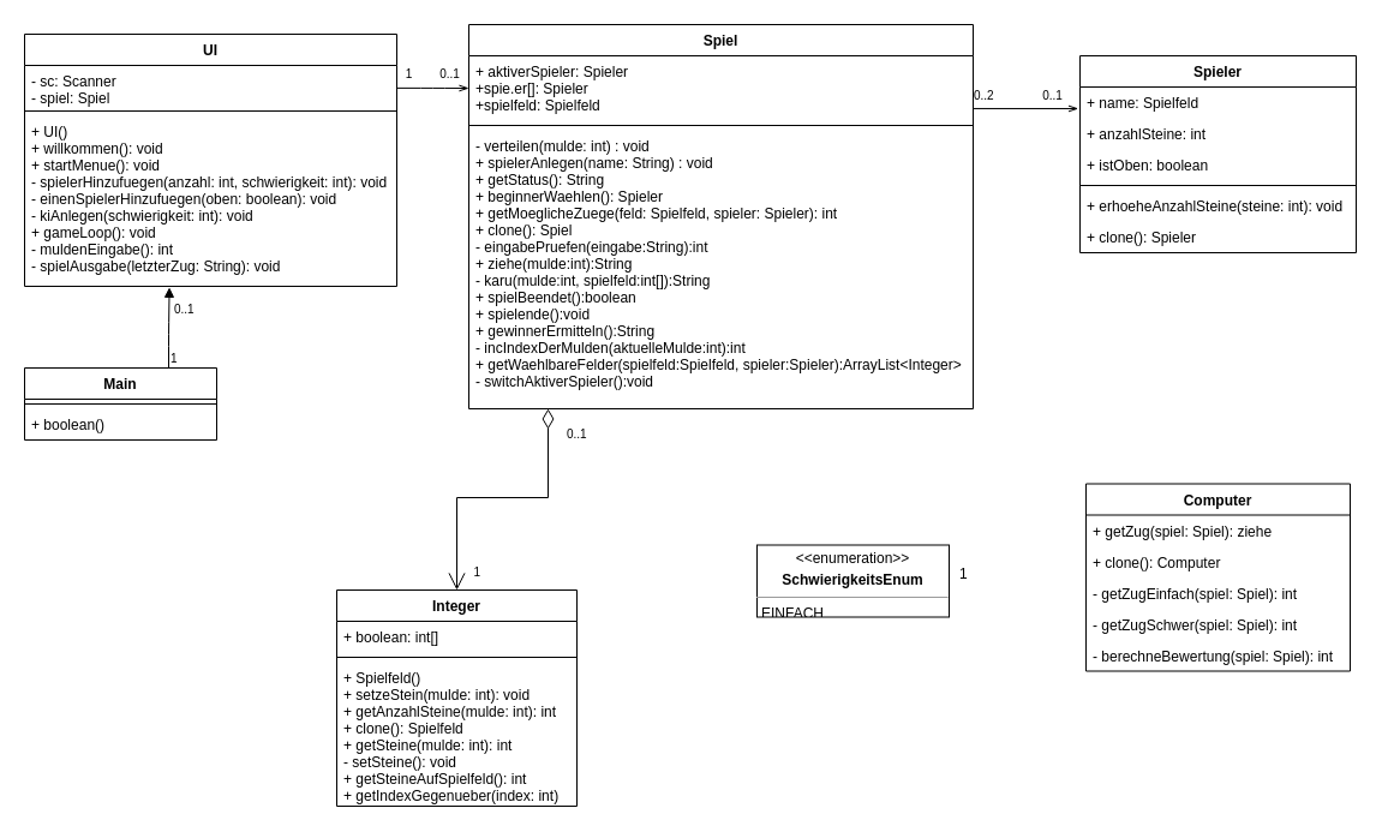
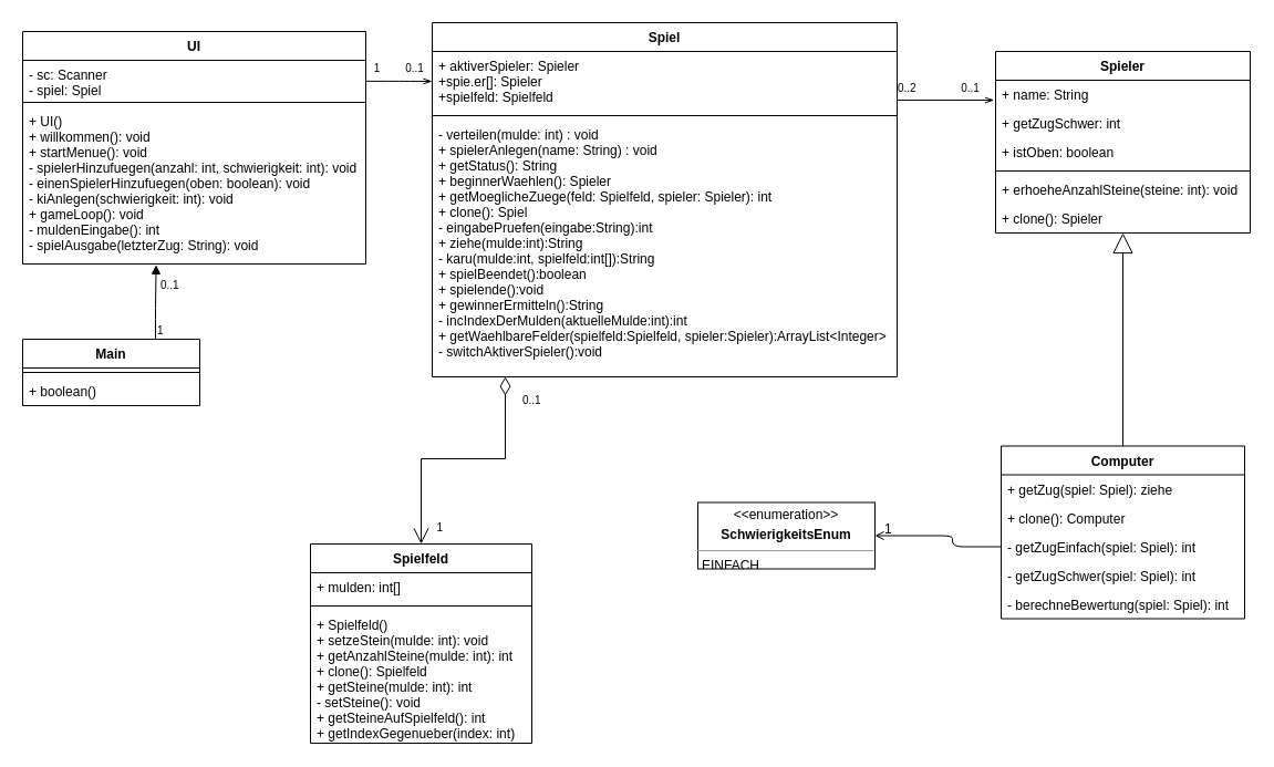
  <mxCell id="0" />
  <mxCell id="1" parent="0" />
  <mxCell id="2" value="Spiel" style="swimlane;fontStyle=1;align=center;verticalAlign=top;childLayout=stackLayout;horizontal=1;startSize=26;horizontalStack=0;resizeParent=1;resizeParentMax=0;resizeLast=0;collapsible=1;marginBottom=0;" parent="1" vertex="1"><mxGeometry x="390" y="20" width="420" height="320" as="geometry" /></mxCell>
  <mxCell id="3" value="+ aktiverSpieler: Spieler&#10;+spie.er[]: Spieler&#10;+spielfeld: Spielfeld&#10;&#10;" style="text;strokeColor=none;fillColor=none;align=left;verticalAlign=top;spacingLeft=4;spacingRight=4;overflow=hidden;rotatable=0;points=[[0,0.5],[1,0.5]];portConstraint=eastwest;" parent="2" vertex="1"><mxGeometry y="26" width="420" height="54" as="geometry" /></mxCell>
  <mxCell id="4" value="" style="line;strokeWidth=1;fillColor=none;align=left;verticalAlign=middle;spacingTop=-1;spacingLeft=3;spacingRight=3;rotatable=0;labelPosition=right;points=[];portConstraint=eastwest;" parent="2" vertex="1"><mxGeometry y="80" width="420" height="8" as="geometry" /></mxCell>
  <mxCell id="5" value="- verteilen(mulde: int) : void&#10;+ spielerAnlegen(name: String) : void&#10;+ getStatus(): String&#10;+ beginnerWaehlen(): Spieler&#10;+ getMoeglicheZuege(feld: Spielfeld, spieler: Spieler): int&#10;+ clone(): Spiel&#10;- eingabePruefen(eingabe:String):int&#10;+ ziehe(mulde:int):String&#10;- karu(mulde:int, spielfeld:int[]):String&#10;+ spielBeendet():boolean&#10;+ spielende():void&#10;+ gewinnerErmitteln():String&#10;- incIndexDerMulden(aktuelleMulde:int):int&#10;+ getWaehlbareFelder(spielfeld:Spielfeld, spieler:Spieler):ArrayList&lt;Integer&gt;&#10;- switchAktiverSpieler():void&#10;&#10;" style="text;strokeColor=none;fillColor=none;align=left;verticalAlign=top;spacingLeft=4;spacingRight=4;overflow=hidden;rotatable=0;points=[[0,0.5],[1,0.5]];portConstraint=eastwest;" parent="2" vertex="1"><mxGeometry y="88" width="420" height="232" as="geometry" /></mxCell>
  <mxCell id="6" value="Computer" style="swimlane;fontStyle=1;align=center;verticalAlign=top;childLayout=stackLayout;horizontal=1;startSize=26;horizontalStack=0;resizeParent=1;resizeParentMax=0;resizeLast=0;collapsible=1;marginBottom=0;" parent="1" vertex="1"><mxGeometry x="904" y="402.5" width="220" height="156" as="geometry" /></mxCell>
  <mxCell id="7" value="+ getZug(spiel: Spiel): ziehe" style="text;strokeColor=none;fillColor=none;align=left;verticalAlign=top;spacingLeft=4;spacingRight=4;overflow=hidden;rotatable=0;points=[[0,0.5],[1,0.5]];portConstraint=eastwest;" parent="6" vertex="1"><mxGeometry y="26" width="220" height="26" as="geometry" /></mxCell>
  <mxCell id="8" value="+ clone(): Computer" style="text;strokeColor=none;fillColor=none;align=left;verticalAlign=top;spacingLeft=4;spacingRight=4;overflow=hidden;rotatable=0;points=[[0,0.5],[1,0.5]];portConstraint=eastwest;" parent="6" vertex="1"><mxGeometry y="52" width="220" height="26" as="geometry" /></mxCell>
  <mxCell id="9" value="- getZugEinfach(spiel: Spiel): int" style="text;strokeColor=none;fillColor=none;align=left;verticalAlign=top;spacingLeft=4;spacingRight=4;overflow=hidden;rotatable=0;points=[[0,0.5],[1,0.5]];portConstraint=eastwest;" parent="6" vertex="1"><mxGeometry y="78" width="220" height="26" as="geometry" /></mxCell>
  <mxCell id="10" value="- getZugSchwer(spiel: Spiel): int" style="text;strokeColor=none;fillColor=none;align=left;verticalAlign=top;spacingLeft=4;spacingRight=4;overflow=hidden;rotatable=0;points=[[0,0.5],[1,0.5]];portConstraint=eastwest;" parent="6" vertex="1"><mxGeometry y="104" width="220" height="26" as="geometry" /></mxCell>
  <mxCell id="11" value="- berechneBewertung(spiel: Spiel): int" style="text;strokeColor=none;fillColor=none;align=left;verticalAlign=top;spacingLeft=4;spacingRight=4;overflow=hidden;rotatable=0;points=[[0,0.5],[1,0.5]];portConstraint=eastwest;" parent="6" vertex="1"><mxGeometry y="130" width="220" height="26" as="geometry" /></mxCell>
- <mxCell id="12" value="Integer" style="swimlane;fontStyle=1;align=center;verticalAlign=top;childLayout=stackLayout;horizontal=1;startSize=26;horizontalStack=0;resizeParent=1;resizeParentMax=0;resizeLast=0;collapsible=1;marginBottom=0;" parent="1" vertex="1"><mxGeometry x="280" y="491" width="200" height="180" as="geometry" /></mxCell>
- <mxCell id="13" value="+ boolean: int[]" style="text;strokeColor=none;fillColor=none;align=left;verticalAlign=top;spacingLeft=4;spacingRight=4;overflow=hidden;rotatable=0;points=[[0,0.5],[1,0.5]];portConstraint=eastwest;" parent="12" vertex="1"><mxGeometry y="26" width="200" height="26" as="geometry" /></mxCell>
+ <mxCell id="12" value="Spielfeld" style="swimlane;fontStyle=1;align=center;verticalAlign=top;childLayout=stackLayout;horizontal=1;startSize=26;horizontalStack=0;resizeParent=1;resizeParentMax=0;resizeLast=0;collapsible=1;marginBottom=0;" parent="1" vertex="1"><mxGeometry x="280" y="491" width="200" height="180" as="geometry" /></mxCell>
+ <mxCell id="13" value="+ mulden: int[]" style="text;strokeColor=none;fillColor=none;align=left;verticalAlign=top;spacingLeft=4;spacingRight=4;overflow=hidden;rotatable=0;points=[[0,0.5],[1,0.5]];portConstraint=eastwest;" parent="12" vertex="1"><mxGeometry y="26" width="200" height="26" as="geometry" /></mxCell>
  <mxCell id="14" value="" style="line;strokeWidth=1;fillColor=none;align=left;verticalAlign=middle;spacingTop=-1;spacingLeft=3;spacingRight=3;rotatable=0;labelPosition=right;points=[];portConstraint=eastwest;" parent="12" vertex="1"><mxGeometry y="52" width="200" height="8" as="geometry" /></mxCell>
  <mxCell id="15" value="+ Spielfeld()&#10;+ setzeStein(mulde: int): void&#10;+ getAnzahlSteine(mulde: int): int&#10;+ clone(): Spielfeld&#10;+ getSteine(mulde: int): int&#10;- setSteine(): void&#10;+ getSteineAufSpielfeld(): int&#10;+ getIndexGegenueber(index: int)&#10;&#10;&#10;" style="text;strokeColor=none;fillColor=none;align=left;verticalAlign=top;spacingLeft=4;spacingRight=4;overflow=hidden;rotatable=0;points=[[0,0.5],[1,0.5]];portConstraint=eastwest;" parent="12" vertex="1"><mxGeometry y="60" width="200" height="120" as="geometry" /></mxCell>
+ <mxCell id="16" value="" style="endArrow=block;endSize=16;endFill=0;html=1;exitX=0.5;exitY=0;exitDx=0;exitDy=0;" parent="1" source="6" target="32" edge="1"><mxGeometry width="160" relative="1" as="geometry"><mxPoint x="624" y="236.5" as="sourcePoint" /><mxPoint x="1004" y="226.5" as="targetPoint" /></mxGeometry></mxCell>
  <mxCell id="17" value="" style="endArrow=openThin;endFill=0;html=1;edgeStyle=orthogonalEdgeStyle;align=left;verticalAlign=top;entryX=0;entryY=0.5;entryDx=0;entryDy=0;exitX=0.999;exitY=0.555;exitDx=0;exitDy=0;exitPerimeter=0;" parent="1" source="42" target="3" edge="1"><mxGeometry x="-1" relative="1" as="geometry"><mxPoint x="340" y="64" as="sourcePoint" /><mxPoint x="340" y="154" as="targetPoint" /></mxGeometry></mxCell>
  <mxCell id="18" value="0..1" style="text;html=1;resizable=0;points=[];align=center;verticalAlign=middle;labelBackgroundColor=#ffffff;fontSize=10;" parent="17" vertex="1" connectable="0"><mxGeometry x="0.324" y="-2" relative="1" as="geometry"><mxPoint x="4" y="-15" as="offset" /></mxGeometry></mxCell>
  <mxCell id="19" value="1" style="text;html=1;resizable=0;points=[];align=center;verticalAlign=middle;labelBackgroundColor=#ffffff;fontSize=10;" parent="17" vertex="1" connectable="0"><mxGeometry x="-0.002" y="-26" relative="1" as="geometry"><mxPoint x="-20" y="-39" as="offset" /></mxGeometry></mxCell>
  <mxCell id="20" value="" style="endArrow=openThin;endFill=0;html=1;edgeStyle=orthogonalEdgeStyle;align=left;verticalAlign=top;exitX=1.001;exitY=0.814;exitDx=0;exitDy=0;exitPerimeter=0;entryX=-0.006;entryY=0.692;entryDx=0;entryDy=0;entryPerimeter=0;" parent="1" source="3" target="27" edge="1"><mxGeometry x="-1" relative="1" as="geometry"><mxPoint x="675" y="24" as="sourcePoint" /><mxPoint x="739" y="67" as="targetPoint" /></mxGeometry></mxCell>
  <mxCell id="21" value="0..2" style="resizable=0;html=1;align=left;verticalAlign=bottom;labelBackgroundColor=#ffffff;fontSize=10;" parent="20" connectable="0" vertex="1"><mxGeometry x="-1" relative="1" as="geometry"><mxPoint x="-1.5" y="-3" as="offset" /></mxGeometry></mxCell>
  <mxCell id="22" value="0..1" style="text;html=1;resizable=0;points=[];align=center;verticalAlign=middle;labelBackgroundColor=#ffffff;fontSize=10;" parent="20" vertex="1" connectable="0"><mxGeometry x="0.596" y="1" relative="1" as="geometry"><mxPoint x="-5" y="-10" as="offset" /></mxGeometry></mxCell>
  <mxCell id="23" value="" style="endArrow=open;html=1;endSize=12;startArrow=diamondThin;startSize=14;startFill=0;edgeStyle=orthogonalEdgeStyle;entryX=0.5;entryY=0;entryDx=0;entryDy=0;rounded=0;" parent="1" source="5" target="12" edge="1"><mxGeometry relative="1" as="geometry"><mxPoint x="528" y="204" as="sourcePoint" /><mxPoint x="640" y="224" as="targetPoint" /><Array as="points"><mxPoint x="456" y="414" /><mxPoint x="380" y="414" /></Array></mxGeometry></mxCell>
  <mxCell id="24" value="0..1" style="resizable=0;html=1;align=left;verticalAlign=top;labelBackgroundColor=#ffffff;fontSize=10;" parent="23" connectable="0" vertex="1"><mxGeometry x="-1" relative="1" as="geometry"><mxPoint x="14" y="8.5" as="offset" /></mxGeometry></mxCell>
  <mxCell id="25" value="1" style="resizable=0;html=1;align=right;verticalAlign=top;labelBackgroundColor=#ffffff;fontSize=10;" parent="23" connectable="0" vertex="1"><mxGeometry x="1" relative="1" as="geometry"><mxPoint x="20" y="-27" as="offset" /></mxGeometry></mxCell>
  <mxCell id="26" value="Spieler" style="swimlane;fontStyle=1;align=center;verticalAlign=top;childLayout=stackLayout;horizontal=1;startSize=26;horizontalStack=0;resizeParent=1;resizeParentMax=0;resizeLast=0;collapsible=1;marginBottom=0;" parent="1" vertex="1"><mxGeometry x="899" y="46" width="230" height="164" as="geometry" /></mxCell>
- <mxCell id="27" value="+ name: Spielfeld" style="text;strokeColor=none;fillColor=none;align=left;verticalAlign=top;spacingLeft=4;spacingRight=4;overflow=hidden;rotatable=0;points=[[0,0.5],[1,0.5]];portConstraint=eastwest;" parent="26" vertex="1"><mxGeometry y="26" width="230" height="26" as="geometry" /></mxCell>
- <mxCell id="28" value="+ anzahlSteine: int&#10;" style="text;strokeColor=none;fillColor=none;align=left;verticalAlign=top;spacingLeft=4;spacingRight=4;overflow=hidden;rotatable=0;points=[[0,0.5],[1,0.5]];portConstraint=eastwest;" parent="26" vertex="1"><mxGeometry y="52" width="230" height="26" as="geometry" /></mxCell>
+ <mxCell id="27" value="+ name: String" style="text;strokeColor=none;fillColor=none;align=left;verticalAlign=top;spacingLeft=4;spacingRight=4;overflow=hidden;rotatable=0;points=[[0,0.5],[1,0.5]];portConstraint=eastwest;" parent="26" vertex="1"><mxGeometry y="26" width="230" height="26" as="geometry" /></mxCell>
+ <mxCell id="28" value="+ getZugSchwer: int&#10;" style="text;strokeColor=none;fillColor=none;align=left;verticalAlign=top;spacingLeft=4;spacingRight=4;overflow=hidden;rotatable=0;points=[[0,0.5],[1,0.5]];portConstraint=eastwest;" parent="26" vertex="1"><mxGeometry y="52" width="230" height="26" as="geometry" /></mxCell>
  <mxCell id="29" value="+ istOben: boolean&#10;" style="text;strokeColor=none;fillColor=none;align=left;verticalAlign=top;spacingLeft=4;spacingRight=4;overflow=hidden;rotatable=0;points=[[0,0.5],[1,0.5]];portConstraint=eastwest;" parent="26" vertex="1"><mxGeometry y="78" width="230" height="26" as="geometry" /></mxCell>
  <mxCell id="30" value="" style="line;strokeWidth=1;fillColor=none;align=left;verticalAlign=middle;spacingTop=-1;spacingLeft=3;spacingRight=3;rotatable=0;labelPosition=right;points=[];portConstraint=eastwest;" parent="26" vertex="1"><mxGeometry y="104" width="230" height="8" as="geometry" /></mxCell>
  <mxCell id="31" value="+ erhoeheAnzahlSteine(steine: int): void" style="text;strokeColor=none;fillColor=none;align=left;verticalAlign=top;spacingLeft=4;spacingRight=4;overflow=hidden;rotatable=0;points=[[0,0.5],[1,0.5]];portConstraint=eastwest;" parent="26" vertex="1"><mxGeometry y="112" width="230" height="26" as="geometry" /></mxCell>
  <mxCell id="32" value="+ clone(): Spieler" style="text;strokeColor=none;fillColor=none;align=left;verticalAlign=top;spacingLeft=4;spacingRight=4;overflow=hidden;rotatable=0;points=[[0,0.5],[1,0.5]];portConstraint=eastwest;" parent="26" vertex="1"><mxGeometry y="138" width="230" height="26" as="geometry" /></mxCell>
  <mxCell id="33" value="Main" style="swimlane;fontStyle=1;align=center;verticalAlign=top;childLayout=stackLayout;horizontal=1;startSize=26;horizontalStack=0;resizeParent=1;resizeParentMax=0;resizeLast=0;collapsible=1;marginBottom=0;" parent="1" vertex="1"><mxGeometry x="20" y="306" width="160" height="60" as="geometry" /></mxCell>
  <mxCell id="34" value="" style="line;strokeWidth=1;fillColor=none;align=left;verticalAlign=middle;spacingTop=-1;spacingLeft=3;spacingRight=3;rotatable=0;labelPosition=right;points=[];portConstraint=eastwest;" parent="33" vertex="1"><mxGeometry y="26" width="160" height="8" as="geometry" /></mxCell>
  <mxCell id="35" value="+ boolean()" style="text;strokeColor=none;fillColor=none;align=left;verticalAlign=top;spacingLeft=4;spacingRight=4;overflow=hidden;rotatable=0;points=[[0,0.5],[1,0.5]];portConstraint=eastwest;" parent="33" vertex="1"><mxGeometry y="34" width="160" height="26" as="geometry" /></mxCell>
  <mxCell id="36" value="&lt;p style=&quot;margin: 0px ; margin-top: 4px ; text-align: center&quot;&gt;&amp;lt;&amp;lt;enumeration&amp;gt;&amp;gt;&lt;/p&gt;&lt;p style=&quot;margin: 0px ; margin-top: 4px ; text-align: center&quot;&gt;&lt;b&gt;SchwierigkeitsEnum&lt;/b&gt;&lt;/p&gt;&lt;hr size=&quot;1&quot;&gt;&lt;p style=&quot;margin: 0px ; margin-left: 4px&quot;&gt;EINFACH&lt;/p&gt;&lt;p style=&quot;margin: 0px ; margin-left: 4px&quot;&gt;SCHWER&lt;/p&gt;&lt;p style=&quot;margin: 0px ; margin-left: 4px&quot;&gt;&lt;br&gt;&lt;/p&gt;&lt;hr size=&quot;1&quot;&gt;&lt;p style=&quot;margin: 0px ; margin-left: 4px&quot;&gt;&lt;br&gt;&lt;/p&gt;" style="verticalAlign=top;align=left;overflow=fill;fontSize=12;fontFamily=Helvetica;html=1;rounded=0;labelBackgroundColor=none;strokeColor=#000000;" parent="1" vertex="1"><mxGeometry x="630" y="453.5" width="160" height="60" as="geometry" /></mxCell>
+ <mxCell id="37" value="" style="endArrow=open;html=1;edgeStyle=orthogonalEdgeStyle;fontColor=#000000;align=center;endFill=0;entryX=1;entryY=0.5;entryDx=0;entryDy=0;exitX=0;exitY=0.5;exitDx=0;exitDy=0;" parent="1" source="9" target="36" edge="1"><mxGeometry relative="1" as="geometry"><mxPoint x="870" y="504" as="sourcePoint" /><mxPoint x="776.5" y="366.5" as="targetPoint" /><Array as="points"><mxPoint x="860" y="494" /></Array></mxGeometry></mxCell>
+ <mxCell id="38" value="" style="resizable=0;html=1;align=left;verticalAlign=bottom;labelBackgroundColor=#ffffff;fontSize=10;" parent="37" connectable="0" vertex="1"><mxGeometry x="-1" relative="1" as="geometry" /></mxCell>
+ <mxCell id="39" value="" style="resizable=0;html=1;align=right;verticalAlign=bottom;labelBackgroundColor=#ffffff;fontSize=10;" parent="37" connectable="0" vertex="1"><mxGeometry x="1" relative="1" as="geometry" /></mxCell>
  <mxCell id="40" value="1" style="text;html=1;resizable=0;points=[];autosize=1;align=left;verticalAlign=top;spacingTop=-4;fontColor=#000000;" parent="1" vertex="1"><mxGeometry x="796.5" y="467.5" width="20" height="20" as="geometry" /></mxCell>
  <mxCell id="41" value="UI" style="swimlane;fontStyle=1;align=center;verticalAlign=top;childLayout=stackLayout;horizontal=1;startSize=26;horizontalStack=0;resizeParent=1;resizeParentMax=0;resizeLast=0;collapsible=1;marginBottom=0;" parent="1" vertex="1"><mxGeometry x="20" y="28" width="310" height="210" as="geometry" /></mxCell>
  <mxCell id="42" value="- sc: Scanner&#10;- spiel: Spiel&#10;" style="text;strokeColor=none;fillColor=none;align=left;verticalAlign=top;spacingLeft=4;spacingRight=4;overflow=hidden;rotatable=0;points=[[0,0.5],[1,0.5]];portConstraint=eastwest;" parent="41" vertex="1"><mxGeometry y="26" width="310" height="34" as="geometry" /></mxCell>
  <mxCell id="43" value="" style="line;strokeWidth=1;fillColor=none;align=left;verticalAlign=middle;spacingTop=-1;spacingLeft=3;spacingRight=3;rotatable=0;labelPosition=right;points=[];portConstraint=eastwest;" parent="41" vertex="1"><mxGeometry y="60" width="310" height="8" as="geometry" /></mxCell>
  <mxCell id="44" value="+ UI()&#10;+ willkommen(): void&#10;+ startMenue(): void&#10;- spielerHinzufuegen(anzahl: int, schwierigkeit: int): void&#10;- einenSpielerHinzufuegen(oben: boolean): void&#10;- kiAnlegen(schwierigkeit: int): void&#10;+ gameLoop(): void&#10;- muldenEingabe(): int&#10;- spielAusgabe(letzterZug: String): void&#10;&#10;&#10;" style="text;strokeColor=none;fillColor=none;align=left;verticalAlign=top;spacingLeft=4;spacingRight=4;overflow=hidden;rotatable=0;points=[[0,0.5],[1,0.5]];portConstraint=eastwest;" parent="41" vertex="1"><mxGeometry y="68" width="310" height="142" as="geometry" /></mxCell>
  <mxCell id="45" value="" style="endArrow=block;endFill=1;html=1;edgeStyle=orthogonalEdgeStyle;align=left;verticalAlign=top;entryX=0.389;entryY=1.006;entryDx=0;entryDy=0;entryPerimeter=0;exitX=0.75;exitY=0;exitDx=0;exitDy=0;" parent="1" source="33" target="44" edge="1"><mxGeometry x="-0.163" y="-158" relative="1" as="geometry"><mxPoint x="180" y="318" as="sourcePoint" /><mxPoint x="340" y="318" as="targetPoint" /><Array as="points"><mxPoint x="140" y="278" /></Array><mxPoint x="-108" y="148" as="offset" /></mxGeometry></mxCell>
  <mxCell id="46" value="1" style="resizable=0;html=1;align=left;verticalAlign=bottom;labelBackgroundColor=#ffffff;fontSize=10;" parent="45" connectable="0" vertex="1"><mxGeometry x="-1" relative="1" as="geometry" /></mxCell>
  <mxCell id="47" value="0..1" style="text;html=1;resizable=0;points=[];autosize=1;align=left;verticalAlign=top;spacingTop=-4;fontSize=10;" parent="1" vertex="1"><mxGeometry x="143" y="249" width="40" height="20" as="geometry" /></mxCell>
